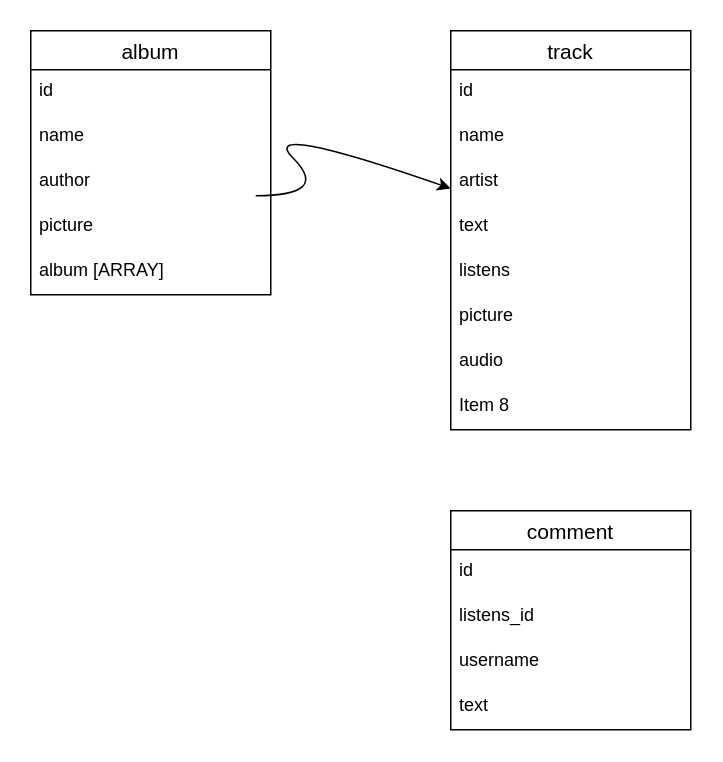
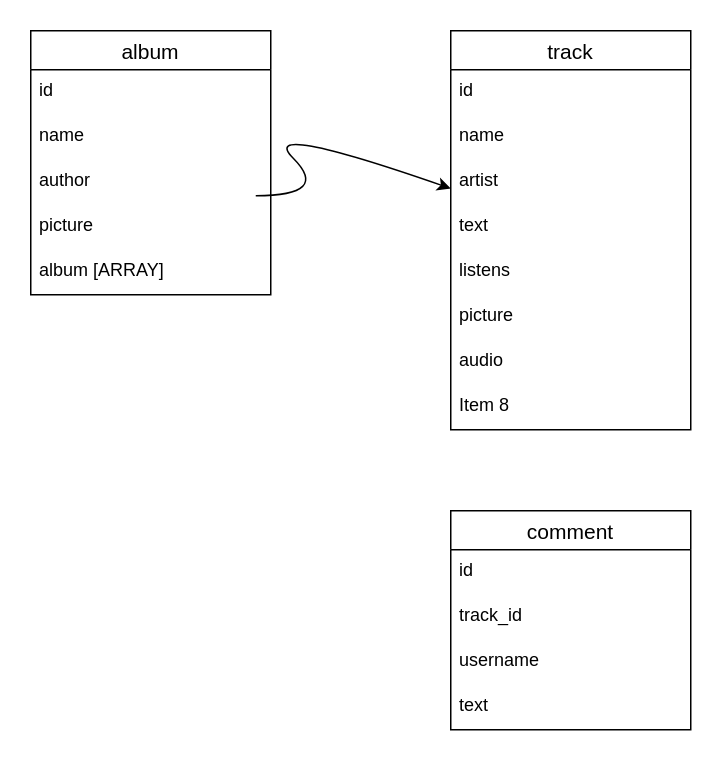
  <mxCell id="0" />
  <mxCell id="1" parent="0" />
  <mxCell id="2" value="track" style="swimlane;fontStyle=0;childLayout=stackLayout;horizontal=1;startSize=26;horizontalStack=0;resizeParent=1;resizeParentMax=0;resizeLast=0;collapsible=1;marginBottom=0;align=center;fontSize=14;" vertex="1" parent="1"><mxGeometry x="300" y="20" width="160" height="266" as="geometry" /></mxCell>
  <mxCell id="3" value="id" style="text;strokeColor=none;fillColor=none;spacingLeft=4;spacingRight=4;overflow=hidden;rotatable=0;points=[[0,0.5],[1,0.5]];portConstraint=eastwest;fontSize=12;" vertex="1" parent="2"><mxGeometry y="26" width="160" height="30" as="geometry" /></mxCell>
  <mxCell id="4" value="name" style="text;strokeColor=none;fillColor=none;spacingLeft=4;spacingRight=4;overflow=hidden;rotatable=0;points=[[0,0.5],[1,0.5]];portConstraint=eastwest;fontSize=12;" vertex="1" parent="2"><mxGeometry y="56" width="160" height="30" as="geometry" /></mxCell>
  <mxCell id="5" value="artist" style="text;strokeColor=none;fillColor=none;spacingLeft=4;spacingRight=4;overflow=hidden;rotatable=0;points=[[0,0.5],[1,0.5]];portConstraint=eastwest;fontSize=12;" vertex="1" parent="2"><mxGeometry y="86" width="160" height="30" as="geometry" /></mxCell>
  <mxCell id="6" value="text" style="text;strokeColor=none;fillColor=none;spacingLeft=4;spacingRight=4;overflow=hidden;rotatable=0;points=[[0,0.5],[1,0.5]];portConstraint=eastwest;fontSize=12;" vertex="1" parent="2"><mxGeometry y="116" width="160" height="30" as="geometry" /></mxCell>
  <mxCell id="7" value="listens" style="text;strokeColor=none;fillColor=none;spacingLeft=4;spacingRight=4;overflow=hidden;rotatable=0;points=[[0,0.5],[1,0.5]];portConstraint=eastwest;fontSize=12;" vertex="1" parent="2"><mxGeometry y="146" width="160" height="30" as="geometry" /></mxCell>
  <mxCell id="8" value="picture" style="text;strokeColor=none;fillColor=none;spacingLeft=4;spacingRight=4;overflow=hidden;rotatable=0;points=[[0,0.5],[1,0.5]];portConstraint=eastwest;fontSize=12;" vertex="1" parent="2"><mxGeometry y="176" width="160" height="30" as="geometry" /></mxCell>
  <mxCell id="9" value="audio" style="text;strokeColor=none;fillColor=none;spacingLeft=4;spacingRight=4;overflow=hidden;rotatable=0;points=[[0,0.5],[1,0.5]];portConstraint=eastwest;fontSize=12;" vertex="1" parent="2"><mxGeometry y="206" width="160" height="30" as="geometry" /></mxCell>
  <mxCell id="10" value="Item 8" style="text;strokeColor=none;fillColor=none;spacingLeft=4;spacingRight=4;overflow=hidden;rotatable=0;points=[[0,0.5],[1,0.5]];portConstraint=eastwest;fontSize=12;" vertex="1" parent="2"><mxGeometry y="236" width="160" height="30" as="geometry" /></mxCell>
  <mxCell id="11" value="album" style="swimlane;fontStyle=0;childLayout=stackLayout;horizontal=1;startSize=26;horizontalStack=0;resizeParent=1;resizeParentMax=0;resizeLast=0;collapsible=1;marginBottom=0;align=center;fontSize=14;" vertex="1" parent="1"><mxGeometry x="20" y="20" width="160" height="176" as="geometry" /></mxCell>
  <mxCell id="12" value="id&#10;" style="text;strokeColor=none;fillColor=none;spacingLeft=4;spacingRight=4;overflow=hidden;rotatable=0;points=[[0,0.5],[1,0.5]];portConstraint=eastwest;fontSize=12;" vertex="1" parent="11"><mxGeometry y="26" width="160" height="30" as="geometry" /></mxCell>
  <mxCell id="13" value="" style="curved=1;endArrow=classic;html=1;rounded=0;" edge="1" parent="11" target="2"><mxGeometry width="50" height="50" relative="1" as="geometry"><mxPoint x="150" y="110" as="sourcePoint" /><mxPoint x="200" y="60" as="targetPoint" /><Array as="points"><mxPoint x="200" y="110" /><mxPoint x="150" y="60" /></Array></mxGeometry></mxCell>
  <mxCell id="14" value="name" style="text;strokeColor=none;fillColor=none;spacingLeft=4;spacingRight=4;overflow=hidden;rotatable=0;points=[[0,0.5],[1,0.5]];portConstraint=eastwest;fontSize=12;" vertex="1" parent="11"><mxGeometry y="56" width="160" height="30" as="geometry" /></mxCell>
  <mxCell id="15" value="author" style="text;strokeColor=none;fillColor=none;spacingLeft=4;spacingRight=4;overflow=hidden;rotatable=0;points=[[0,0.5],[1,0.5]];portConstraint=eastwest;fontSize=12;" vertex="1" parent="11"><mxGeometry y="86" width="160" height="30" as="geometry" /></mxCell>
  <mxCell id="16" value="picture" style="text;strokeColor=none;fillColor=none;spacingLeft=4;spacingRight=4;overflow=hidden;rotatable=0;points=[[0,0.5],[1,0.5]];portConstraint=eastwest;fontSize=12;" vertex="1" parent="11"><mxGeometry y="116" width="160" height="30" as="geometry" /></mxCell>
  <mxCell id="17" value="album [ARRAY]" style="text;strokeColor=none;fillColor=none;spacingLeft=4;spacingRight=4;overflow=hidden;rotatable=0;points=[[0,0.5],[1,0.5]];portConstraint=eastwest;fontSize=12;" vertex="1" parent="11"><mxGeometry y="146" width="160" height="30" as="geometry" /></mxCell>
  <mxCell id="18" value="comment" style="swimlane;fontStyle=0;childLayout=stackLayout;horizontal=1;startSize=26;horizontalStack=0;resizeParent=1;resizeParentMax=0;resizeLast=0;collapsible=1;marginBottom=0;align=center;fontSize=14;" vertex="1" parent="1"><mxGeometry x="300" y="340" width="160" height="146" as="geometry" /></mxCell>
  <mxCell id="19" value="id" style="text;strokeColor=none;fillColor=none;spacingLeft=4;spacingRight=4;overflow=hidden;rotatable=0;points=[[0,0.5],[1,0.5]];portConstraint=eastwest;fontSize=12;" vertex="1" parent="18"><mxGeometry y="26" width="160" height="30" as="geometry" /></mxCell>
- <mxCell id="20" value="listens_id" style="text;strokeColor=none;fillColor=none;spacingLeft=4;spacingRight=4;overflow=hidden;rotatable=0;points=[[0,0.5],[1,0.5]];portConstraint=eastwest;fontSize=12;" vertex="1" parent="18"><mxGeometry y="56" width="160" height="30" as="geometry" /></mxCell>
+ <mxCell id="20" value="track_id" style="text;strokeColor=none;fillColor=none;spacingLeft=4;spacingRight=4;overflow=hidden;rotatable=0;points=[[0,0.5],[1,0.5]];portConstraint=eastwest;fontSize=12;" vertex="1" parent="18"><mxGeometry y="56" width="160" height="30" as="geometry" /></mxCell>
  <mxCell id="21" value="username" style="text;strokeColor=none;fillColor=none;spacingLeft=4;spacingRight=4;overflow=hidden;rotatable=0;points=[[0,0.5],[1,0.5]];portConstraint=eastwest;fontSize=12;" vertex="1" parent="18"><mxGeometry y="86" width="160" height="30" as="geometry" /></mxCell>
  <mxCell id="22" value="text" style="text;strokeColor=none;fillColor=none;spacingLeft=4;spacingRight=4;overflow=hidden;rotatable=0;points=[[0,0.5],[1,0.5]];portConstraint=eastwest;fontSize=12;" vertex="1" parent="18"><mxGeometry y="116" width="160" height="30" as="geometry" /></mxCell>
